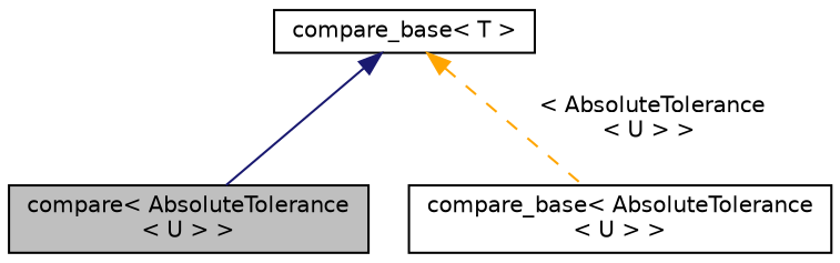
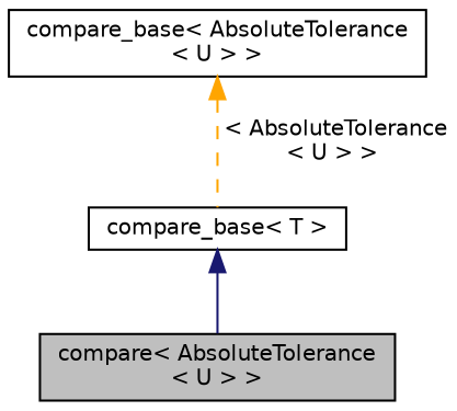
  digraph {
    node [color=black fillcolor=white fontname=Helvetica fontsize=10 shape=record style=filled]
    edge [dir=back fontname=Helvetica fontsize=10 labelfontname=Helvetica labelfontsize=10]
    n1 [fillcolor=grey75 fontcolor=black height=0.2 label="compare\< AbsoluteTolerance\l\< U \> \>" width=0.4]
    n2 [height=0.2 label="compare_base\< AbsoluteTolerance\l\< U \> \>" width=0.4]
    n3 [height=0.2 label="compare_base\< T \>" width=0.4]
    n3 -> n1 [color=midnightblue style=solid]
-   n3 -> n2 [color=orange label=" \< AbsoluteTolerance\l\< U \> \>" style=dashed]
+   n2 -> n3 [color=orange label=" \< AbsoluteTolerance\l\< U \> \>" style=dashed]
  }
